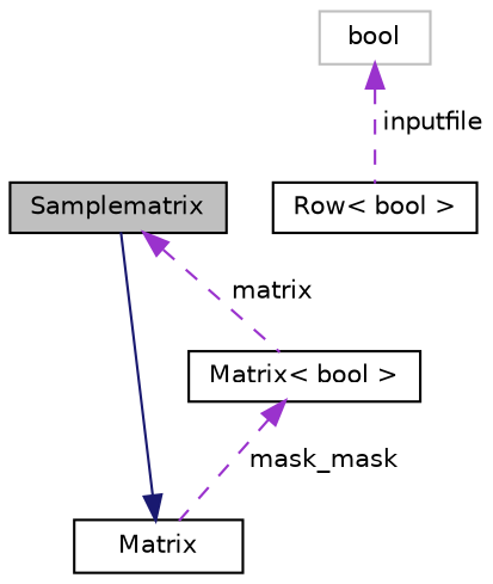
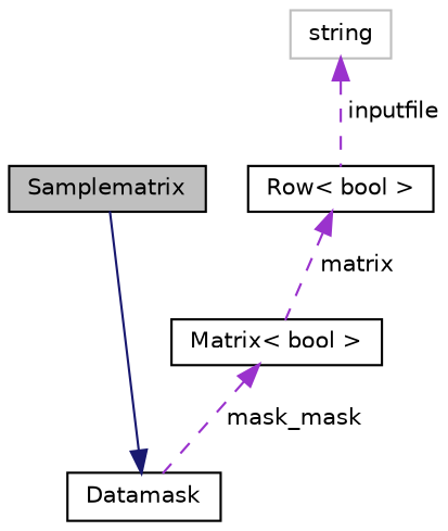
  digraph {
    node [color=black fillcolor=white fontname=Helvetica fontsize=10 shape=record style=filled]
    edge [color=darkorchid3 dir=back fontname=Helvetica fontsize=10 labelfontname=Helvetica labelfontsize=10 style=dashed]
    n1 [fillcolor=grey75 fontcolor=black height=0.2 label=Samplematrix width=0.4]
-   n2 [height=0.2 label=Matrix width=0.4]
+   n2 [height=0.2 label=Datamask width=0.4]
    n3 [height=0.2 label="Matrix\< bool \>" width=0.4]
    n4 [height=0.2 label="Row\< bool \>" width=0.4]
-   n5 [color=grey75 height=0.2 label=bool width=0.4]
+   n5 [color=grey75 height=0.2 label=string width=0.4]
    n2 -> n1 [color=midnightblue style=solid]
    n3 -> n2 [label=" mask_mask"]
-   n1 -> n3 [label=" matrix"]
+   n4 -> n3 [label=" matrix"]
    n5 -> n4 [label=" inputfile"]
  }
